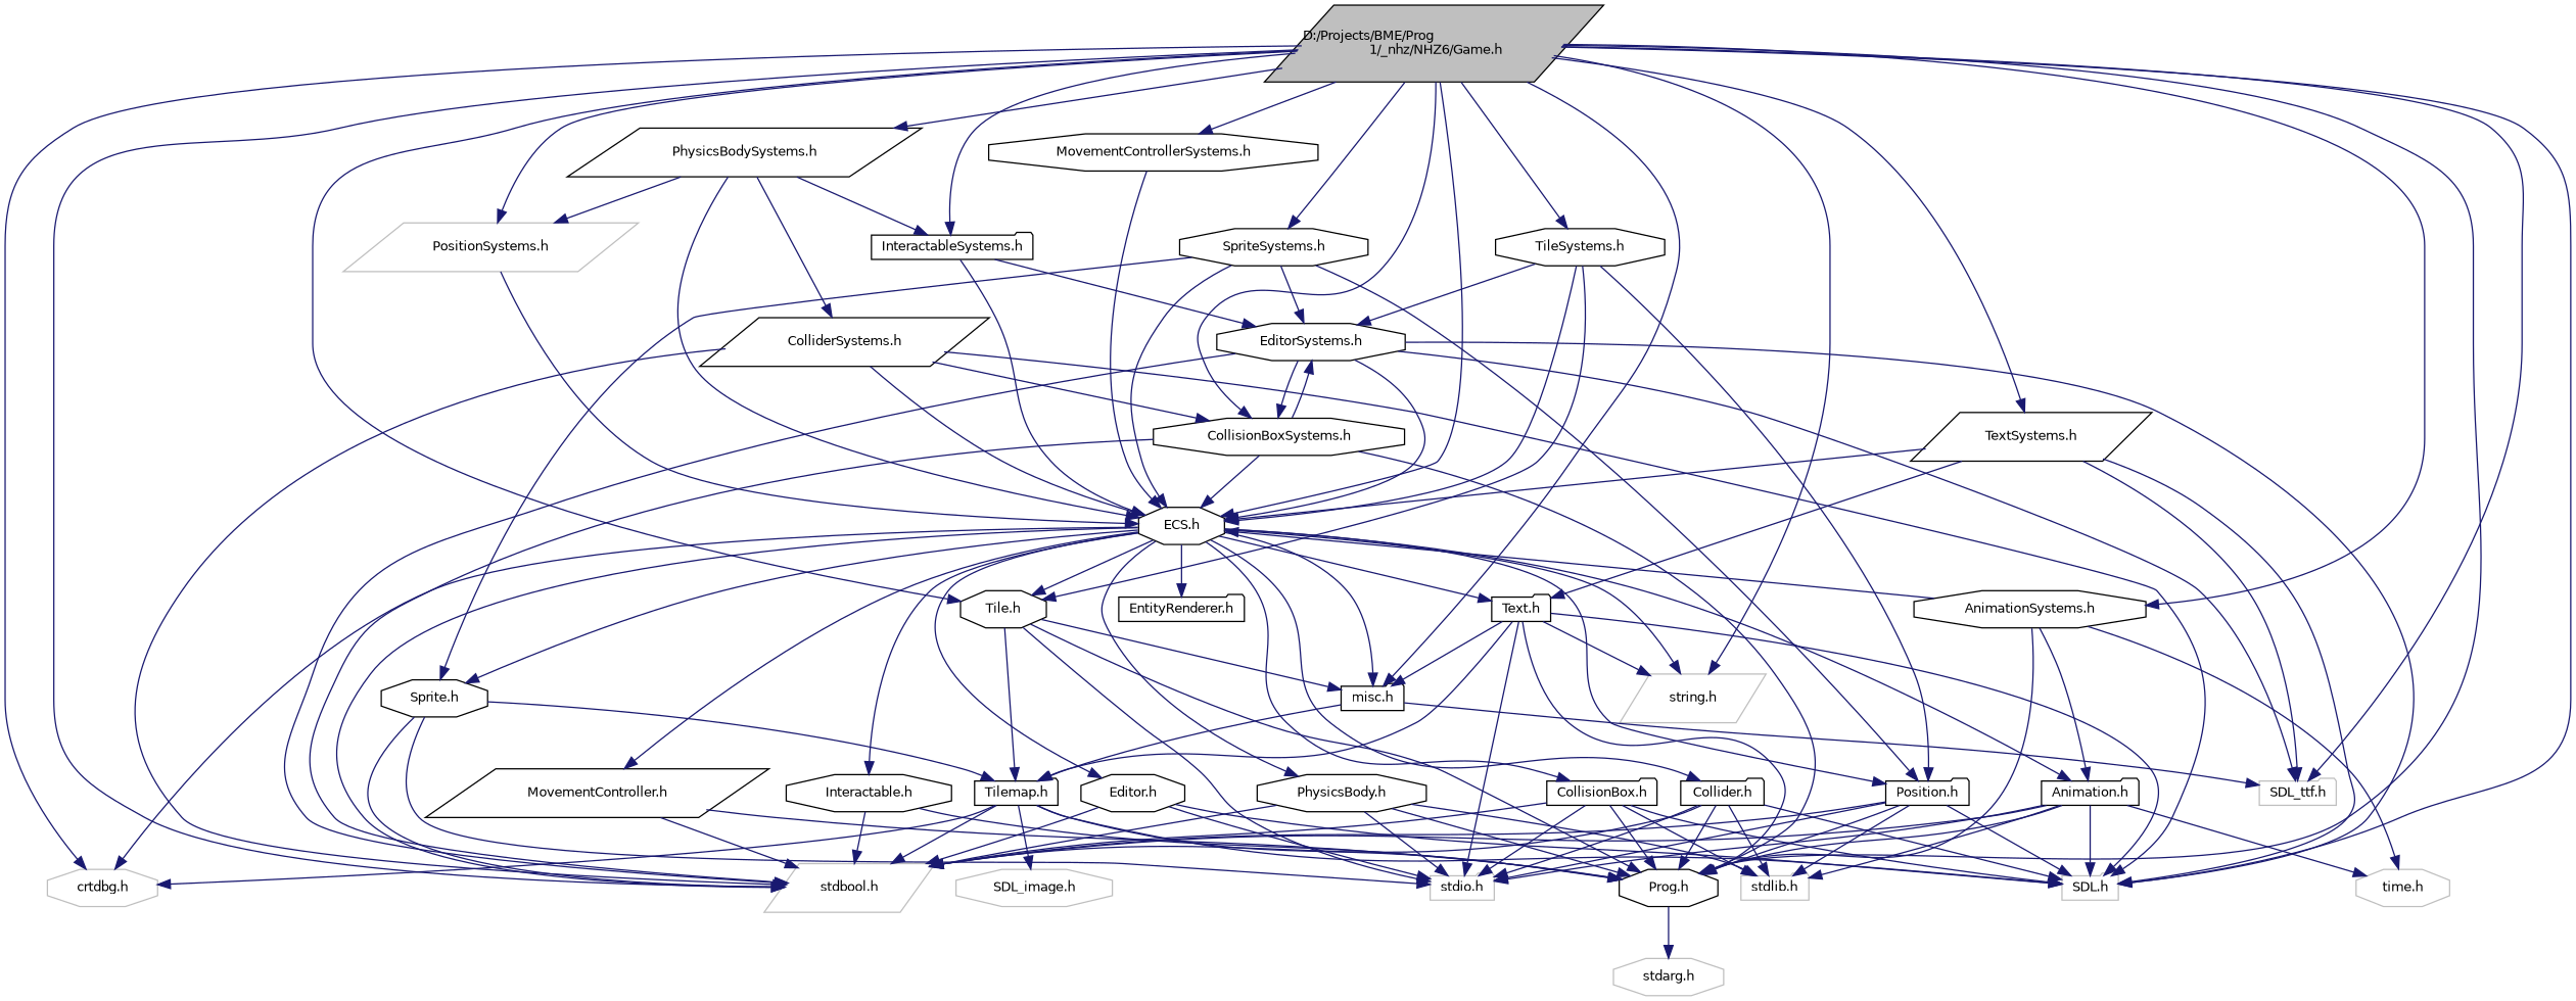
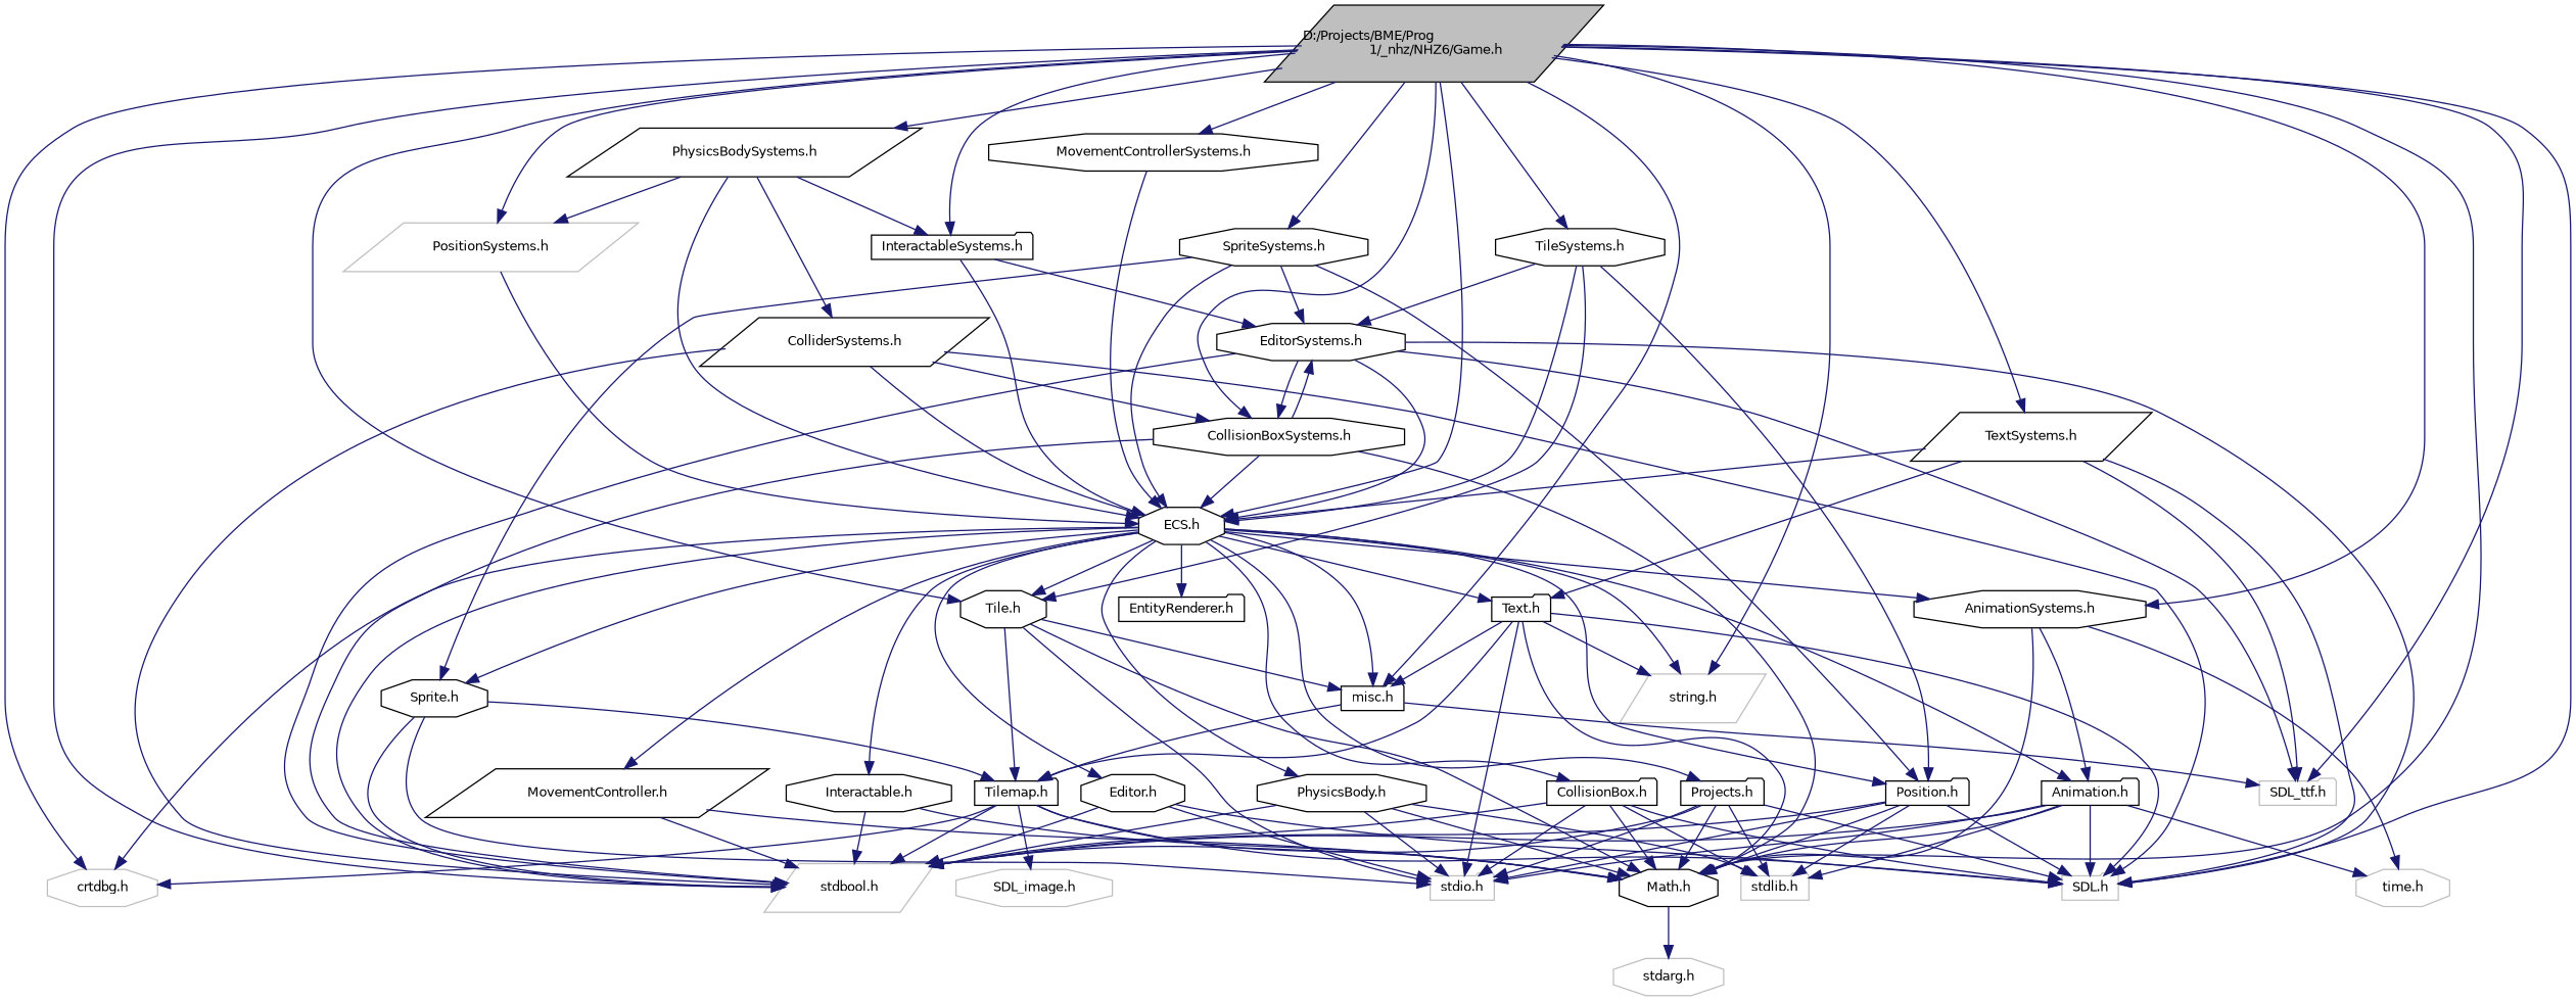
  digraph {
    node [color=black fillcolor=white fontname=Helvetica fontsize=10 shape=octagon style=filled]
    edge [color=midnightblue fontname=Helvetica fontsize=10 labelfontname=Helvetica labelfontsize=10 style=solid]
    n1 [fillcolor=grey75 fontcolor=black height=0.2 label="D:/Projects/BME/Prog\l 1/_nhz/NHZ6/Game.h" shape=parallelogram width=0.4]
    n2 [color=grey75 height=0.2 label="stdbool.h" shape=parallelogram width=0.4]
    n3 [color=grey75 height=0.2 label="SDL.h" shape=folder width=0.4]
    n4 [color=grey75 height=0.2 label="SDL_ttf.h" shape=folder width=0.4]
    n5 [color=grey75 height=0.2 label="string.h" shape=parallelogram width=0.4]
    n6 [height=0.2 label="ECS.h" width=0.4]
    n7 [height=0.2 label="misc.h" shape=folder width=0.4]
-   n8 [height=0.2 label="Prog.h" width=0.4]
+   n8 [height=0.2 label="Math.h" width=0.4]
    n9 [color=grey75 height=0.2 label="crtdbg.h" width=0.4]
    n10 [height=0.2 label="Tile.h" width=0.4]
    n11 [height=0.2 label="SpriteSystems.h" width=0.4]
    n12 [height=0.2 label="CollisionBoxSystems.h" width=0.4]
    n13 [color=grey75 height=0.2 label="PositionSystems.h" shape=parallelogram width=0.4]
    n14 [height=0.2 label="AnimationSystems.h" width=0.4]
    n15 [height=0.2 label="TileSystems.h" width=0.4]
    n16 [height=0.2 label="TextSystems.h" shape=parallelogram width=0.4]
    n17 [height=0.2 label="PhysicsBodySystems.h" shape=parallelogram width=0.4]
    n18 [height=0.2 label="InteractableSystems.h" shape=folder width=0.4]
    n19 [height=0.2 label="MovementControllerSystems.h" width=0.4]
    n20 [height=0.2 label="Position.h" shape=folder width=0.4]
    n21 [height=0.2 label="Sprite.h" width=0.4]
    n22 [height=0.2 label="Editor.h" width=0.4]
    n23 [height=0.2 label="Animation.h" shape=folder width=0.4]
    n24 [height=0.2 label="Text.h" shape=folder width=0.4]
    n25 [height=0.2 label="CollisionBox.h" shape=folder width=0.4]
-   n26 [height=0.2 label="Collider.h" shape=folder width=0.4]
+   n26 [height=0.2 label="Projects.h" shape=folder width=0.4]
    n27 [height=0.2 label="PhysicsBody.h" width=0.4]
    n28 [height=0.2 label="EntityRenderer.h" shape=folder width=0.4]
    n29 [height=0.2 label="MovementController.h" shape=parallelogram width=0.4]
    n30 [height=0.2 label="Interactable.h" width=0.4]
    n31 [height=0.2 label="Tilemap.h" shape=folder width=0.4]
    n32 [color=grey75 height=0.2 label="stdarg.h" width=0.4]
    n33 [color=grey75 height=0.2 label="stdio.h" shape=folder width=0.4]
    n34 [height=0.2 label="EditorSystems.h" width=0.4]
    n35 [color=grey75 height=0.2 label="time.h" width=0.4]
    n36 [height=0.2 label="ColliderSystems.h" shape=parallelogram width=0.4]
    n37 [color=grey75 height=0.2 label="stdlib.h" shape=folder width=0.4]
    n38 [color=grey75 height=0.2 label="SDL_image.h" width=0.4]
    n1 -> n2
    n1 -> n3
    n1 -> n4
    n1 -> n5
    n1 -> n6
    n1 -> n7
    n1 -> n8
    n1 -> n9
    n1 -> n10
    n1 -> n11
    n1 -> n12
    n1 -> n13
    n1 -> n14
    n1 -> n15
    n1 -> n16
    n1 -> n17
    n1 -> n18
    n1 -> n19
    n6 -> n2
    n6 -> n5
    n6 -> n7
    n6 -> n9
    n6 -> n10
    n6 -> n20
    n6 -> n21
    n6 -> n22
    n6 -> n23
    n6 -> n24
    n6 -> n25
    n6 -> n26
    n6 -> n27
    n6 -> n28
    n6 -> n29
    n6 -> n30
    n7 -> n4
    n7 -> n31
    n8 -> n32
    n10 -> n7
    n10 -> n8
    n10 -> n31
    n10 -> n33
    n11 -> n6
    n11 -> n20
    n11 -> n21
    n11 -> n34
    n12 -> n2
    n12 -> n6
    n12 -> n8
    n12 -> n34
    n13 -> n6
-   n14 -> n6
+   n6 -> n14
    n14 -> n8
    n14 -> n23
    n14 -> n35
    n15 -> n6
    n15 -> n10
    n15 -> n20
    n15 -> n34
    n16 -> n3
    n16 -> n4
    n16 -> n6
    n16 -> n24
    n17 -> n6
    n17 -> n13
    n17 -> n18
    n17 -> n36
    n18 -> n6
    n18 -> n34
    n19 -> n6
    n20 -> n2
    n20 -> n3
    n20 -> n8
    n20 -> n33
    n20 -> n37
    n21 -> n2
    n21 -> n31
    n21 -> n33
    n22 -> n2
    n22 -> n3
    n22 -> n33
    n23 -> n2
    n23 -> n3
    n23 -> n8
    n23 -> n33
    n23 -> n35
    n23 -> n37
    n24 -> n3
    n24 -> n5
    n24 -> n7
    n24 -> n8
    n24 -> n31
    n24 -> n33
    n25 -> n2
    n25 -> n3
    n25 -> n8
    n25 -> n33
    n25 -> n37
    n26 -> n2
    n26 -> n3
    n26 -> n8
    n26 -> n33
    n26 -> n37
    n27 -> n2
    n27 -> n8
    n27 -> n33
    n27 -> n37
    n29 -> n2
    n29 -> n8
    n30 -> n2
    n30 -> n8
    n31 -> n2
    n31 -> n3
    n31 -> n8
    n31 -> n9
    n31 -> n38
    n34 -> n2
    n34 -> n3
    n34 -> n4
    n34 -> n6
    n34 -> n12
    n36 -> n2
    n36 -> n3
    n36 -> n6
    n36 -> n12
  }
